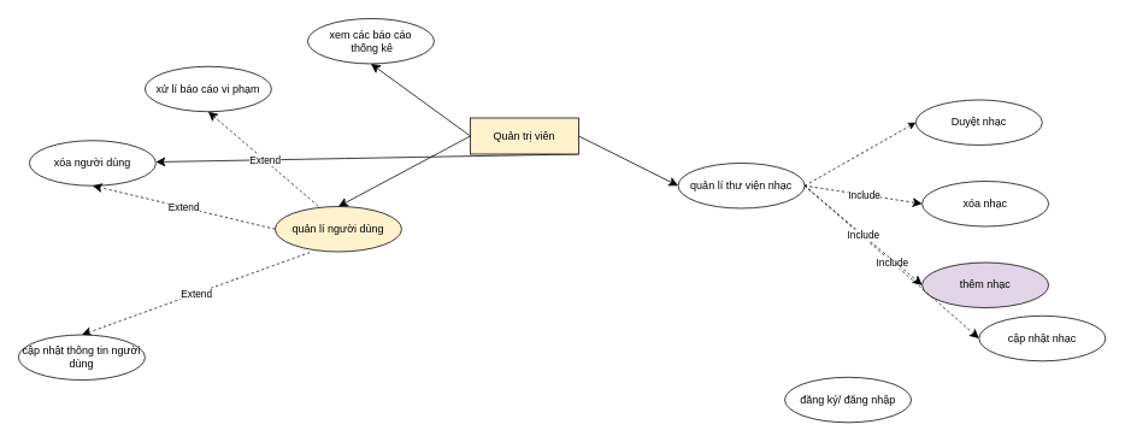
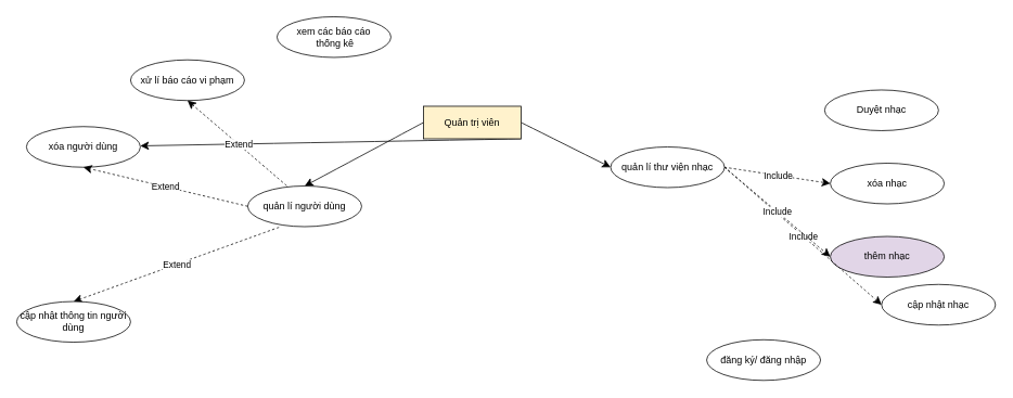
  <mxCell id="0" />
  <mxCell id="1" parent="0" />
  <mxCell id="2" style="edgeStyle=none;curved=1;rounded=0;orthogonalLoop=1;jettySize=auto;html=1;exitX=1;exitY=1;exitDx=0;exitDy=0;fontSize=12;startSize=8;endSize=8;" parent="1" source="6" target="23" edge="1"><mxGeometry relative="1" as="geometry" /></mxCell>
  <mxCell id="3" style="edgeStyle=none;curved=1;rounded=0;orthogonalLoop=1;jettySize=auto;html=1;exitX=1;exitY=0.5;exitDx=0;exitDy=0;entryX=0;entryY=0.5;entryDx=0;entryDy=0;fontSize=12;startSize=8;endSize=8;" parent="1" source="6" target="15" edge="1"><mxGeometry relative="1" as="geometry" /></mxCell>
  <mxCell id="4" style="edgeStyle=none;curved=1;rounded=0;orthogonalLoop=1;jettySize=auto;html=1;exitX=0;exitY=0.5;exitDx=0;exitDy=0;entryX=0.5;entryY=0;entryDx=0;entryDy=0;fontSize=12;startSize=8;endSize=8;" parent="1" source="6" target="14" edge="1"><mxGeometry relative="1" as="geometry" /></mxCell>
- <mxCell id="5" style="edgeStyle=none;curved=1;rounded=0;orthogonalLoop=1;jettySize=auto;html=1;exitX=0;exitY=0.5;exitDx=0;exitDy=0;entryX=0.5;entryY=1;entryDx=0;entryDy=0;fontSize=12;startSize=8;endSize=8;" parent="1" source="6" target="24" edge="1"><mxGeometry relative="1" as="geometry" /></mxCell>
  <mxCell id="6" value="Quản trị viên" style="rounded=0;whiteSpace=wrap;html=1;fillColor=#fff2cc;" parent="1" vertex="1"><mxGeometry x="520" y="130" width="120" height="40" as="geometry" /></mxCell>
  <mxCell id="7" value="đăng ký/ đăng nhập" style="ellipse;whiteSpace=wrap;html=1;" parent="1" vertex="1"><mxGeometry x="868" y="417" width="140" height="50" as="geometry" /></mxCell>
  <mxCell id="8" value="xử lí báo cáo vi phạm" style="ellipse;whiteSpace=wrap;html=1;" parent="1" vertex="1"><mxGeometry x="160" y="73" width="140" height="50" as="geometry" /></mxCell>
  <mxCell id="9" value="" style="endArrow=classic;html=1;rounded=0;fontSize=12;startSize=8;endSize=8;curved=1;dashed=1;exitX=0.274;exitY=1.016;exitDx=0;exitDy=0;entryX=0.5;entryY=0;entryDx=0;entryDy=0;exitPerimeter=0;" parent="1" source="14" target="22" edge="1"><mxGeometry relative="1" as="geometry"><mxPoint x="1220" y="900" as="sourcePoint" /><mxPoint x="1280" y="830" as="targetPoint" /></mxGeometry></mxCell>
  <mxCell id="10" value="Extend" style="edgeLabel;resizable=0;html=1;;align=center;verticalAlign=middle;" parent="9" connectable="0" vertex="1"><mxGeometry relative="1" as="geometry" /></mxCell>
  <mxCell id="11" value="thêm nhạc" style="ellipse;whiteSpace=wrap;html=1;fillColor=#e1d5e7;" parent="1" vertex="1"><mxGeometry x="1020" y="290" width="140" height="50" as="geometry" /></mxCell>
  <mxCell id="12" value="cập nhật nhạc" style="ellipse;whiteSpace=wrap;html=1;" parent="1" vertex="1"><mxGeometry x="1083" y="349" width="140" height="50" as="geometry" /></mxCell>
  <mxCell id="13" value="xóa nhạc" style="ellipse;whiteSpace=wrap;html=1;" parent="1" vertex="1"><mxGeometry x="1020" y="200" width="140" height="50" as="geometry" /></mxCell>
- <mxCell id="14" value="quản lí người dùng" style="ellipse;whiteSpace=wrap;html=1;fillColor=#fff2cc;" parent="1" vertex="1"><mxGeometry x="304" y="228" width="140" height="50" as="geometry" /></mxCell>
+ <mxCell id="14" value="quản lí người dùng" style="ellipse;whiteSpace=wrap;html=1;" parent="1" vertex="1"><mxGeometry x="304" y="228" width="140" height="50" as="geometry" /></mxCell>
  <mxCell id="15" value="quản lí thư viện nhạc" style="ellipse;whiteSpace=wrap;html=1;" parent="1" vertex="1"><mxGeometry x="750" y="180" width="140" height="50" as="geometry" /></mxCell>
  <mxCell id="16" value="" style="endArrow=classic;html=1;rounded=0;fontSize=12;startSize=8;endSize=8;curved=1;dashed=1;exitX=1;exitY=0.5;exitDx=0;exitDy=0;entryX=0;entryY=0.5;entryDx=0;entryDy=0;" parent="1" source="15" target="12" edge="1"><mxGeometry relative="1" as="geometry"><mxPoint x="1400" y="860" as="sourcePoint" /><mxPoint x="1460" y="790" as="targetPoint" /></mxGeometry></mxCell>
  <mxCell id="17" value="Include" style="edgeLabel;resizable=0;html=1;;align=center;verticalAlign=middle;" parent="16" connectable="0" vertex="1"><mxGeometry relative="1" as="geometry" /></mxCell>
  <mxCell id="18" value="" style="endArrow=classic;html=1;rounded=0;fontSize=12;startSize=8;endSize=8;curved=1;dashed=1;exitX=1;exitY=0.5;exitDx=0;exitDy=0;entryX=0;entryY=0.5;entryDx=0;entryDy=0;" parent="1" source="15" target="11" edge="1"><mxGeometry relative="1" as="geometry"><mxPoint x="1530" y="700" as="sourcePoint" /><mxPoint x="1590" y="630" as="targetPoint" /></mxGeometry></mxCell>
  <mxCell id="19" value="Include" style="edgeLabel;resizable=0;html=1;;align=center;verticalAlign=middle;" parent="18" connectable="0" vertex="1"><mxGeometry relative="1" as="geometry" /></mxCell>
  <mxCell id="20" value="" style="endArrow=classic;html=1;rounded=0;fontSize=12;startSize=8;endSize=8;curved=1;dashed=1;exitX=1;exitY=0.5;exitDx=0;exitDy=0;entryX=0;entryY=0.5;entryDx=0;entryDy=0;" parent="1" source="15" target="13" edge="1"><mxGeometry relative="1" as="geometry"><mxPoint x="1560" y="770" as="sourcePoint" /><mxPoint x="1620" y="700" as="targetPoint" /></mxGeometry></mxCell>
  <mxCell id="21" value="Include" style="edgeLabel;resizable=0;html=1;;align=center;verticalAlign=middle;" parent="20" connectable="0" vertex="1"><mxGeometry relative="1" as="geometry" /></mxCell>
  <mxCell id="22" value="cập nhật thông tin người dùng" style="ellipse;whiteSpace=wrap;html=1;" parent="1" vertex="1"><mxGeometry x="20" y="370" width="140" height="50" as="geometry" /></mxCell>
  <mxCell id="23" value="xóa người dùng" style="ellipse;whiteSpace=wrap;html=1;" parent="1" vertex="1"><mxGeometry x="32" y="155" width="140" height="50" as="geometry" /></mxCell>
  <mxCell id="24" value="xem các báo cáo&lt;div&gt;&amp;nbsp;thống kê&lt;/div&gt;" style="ellipse;whiteSpace=wrap;html=1;" parent="1" vertex="1"><mxGeometry x="340" y="20" width="140" height="50" as="geometry" /></mxCell>
  <mxCell id="25" value="" style="endArrow=classic;html=1;rounded=0;fontSize=12;startSize=8;endSize=8;curved=1;dashed=1;exitX=0;exitY=0.5;exitDx=0;exitDy=0;entryX=0.5;entryY=1;entryDx=0;entryDy=0;" parent="1" source="14" target="23" edge="1"><mxGeometry relative="1" as="geometry"><mxPoint x="1390" y="860" as="sourcePoint" /><mxPoint x="1450" y="790" as="targetPoint" /></mxGeometry></mxCell>
  <mxCell id="26" value="Extend" style="edgeLabel;resizable=0;html=1;;align=center;verticalAlign=middle;" parent="25" connectable="0" vertex="1"><mxGeometry relative="1" as="geometry" /></mxCell>
  <mxCell id="27" value="" style="endArrow=none;html=1;rounded=0;fontSize=12;startSize=8;endSize=8;curved=1;dashed=1;entryX=0.357;entryY=0.03;entryDx=0;entryDy=0;entryPerimeter=0;endFill=0;exitX=0.5;exitY=1;exitDx=0;exitDy=0;startArrow=classic;startFill=1;" parent="1" source="8" target="14" edge="1"><mxGeometry relative="1" as="geometry"><mxPoint x="300" y="66" as="sourcePoint" /><mxPoint x="456" y="340" as="targetPoint" /></mxGeometry></mxCell>
  <mxCell id="28" value="Extend" style="edgeLabel;resizable=0;html=1;;align=center;verticalAlign=middle;" parent="27" connectable="0" vertex="1"><mxGeometry relative="1" as="geometry" /></mxCell>
- <mxCell id="29" value="" style="endArrow=classic;html=1;rounded=0;exitX=1;exitY=0.5;exitDx=0;exitDy=0;dashed=1;entryX=0;entryY=0.5;entryDx=0;entryDy=0;" parent="1" source="15" target="30" edge="1"><mxGeometry width="50" height="50" relative="1" as="geometry"><mxPoint x="515" y="393" as="sourcePoint" /><mxPoint x="1056" y="111" as="targetPoint" /></mxGeometry></mxCell>
  <mxCell id="30" value="Duyệt nhạc" style="ellipse;whiteSpace=wrap;html=1;" parent="1" vertex="1"><mxGeometry x="1013" y="110" width="140" height="50" as="geometry" /></mxCell>
